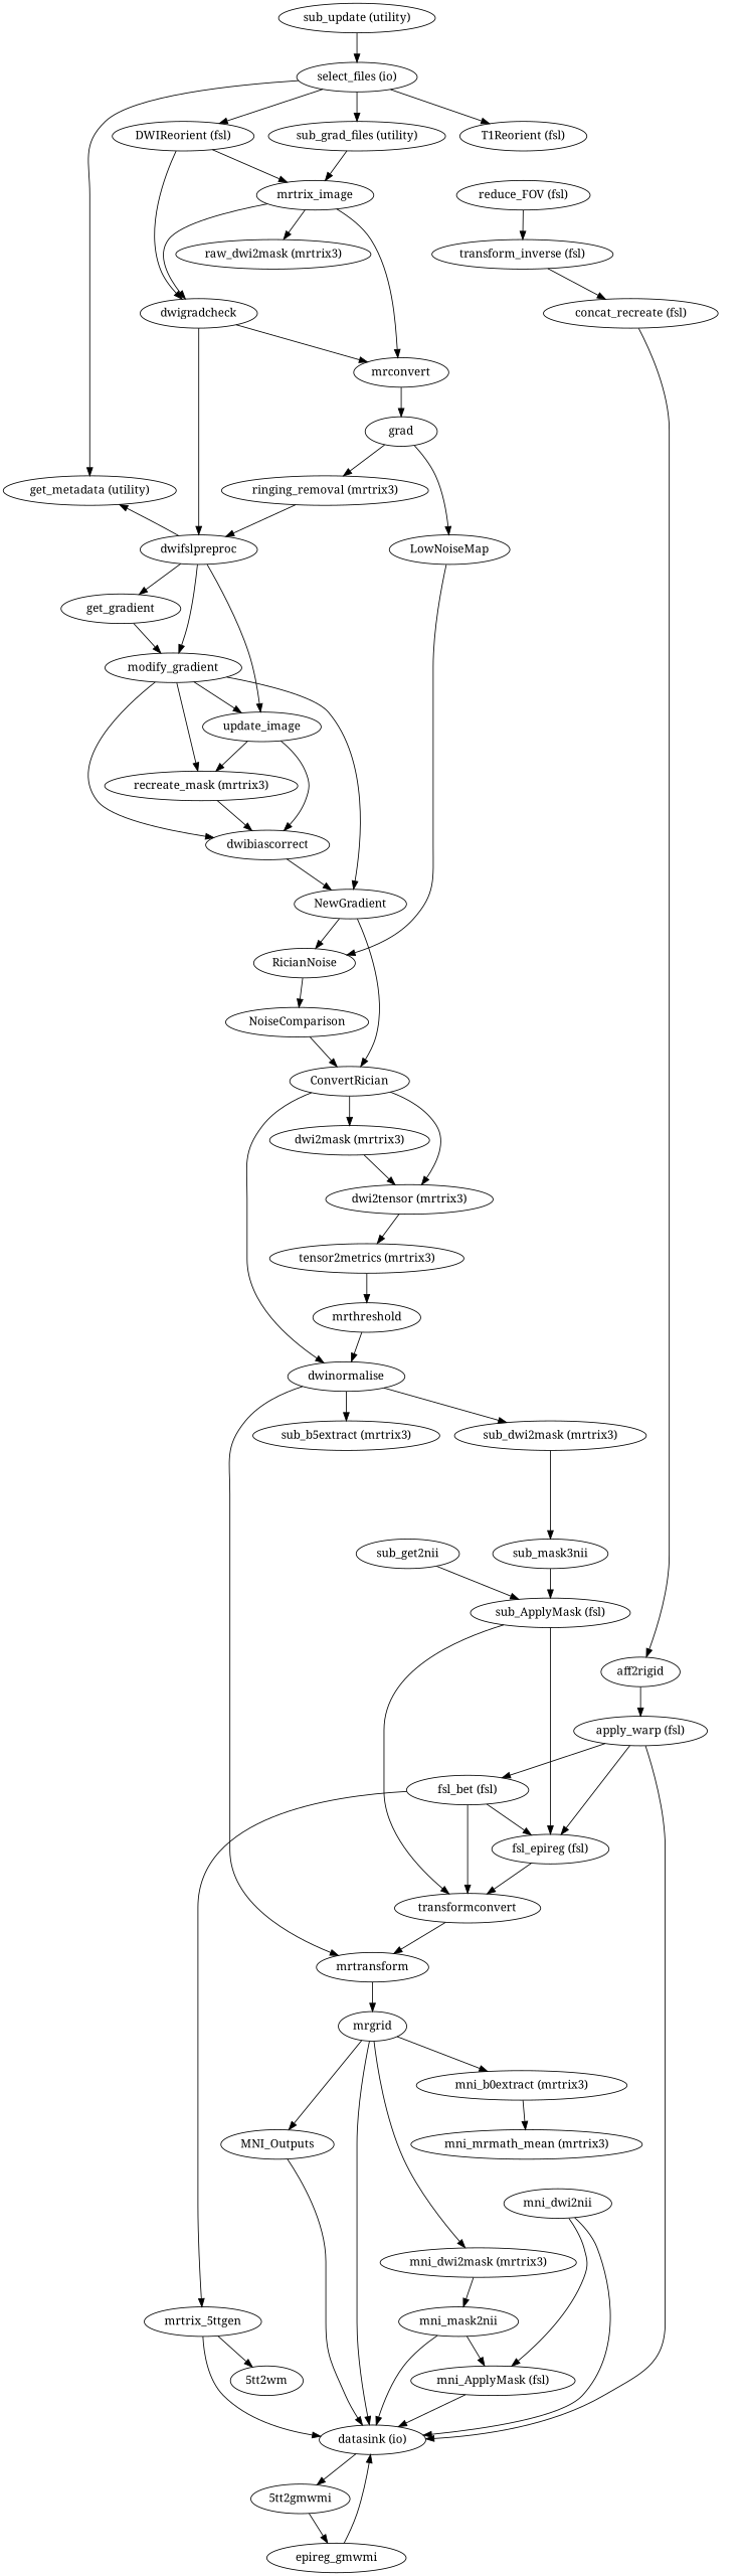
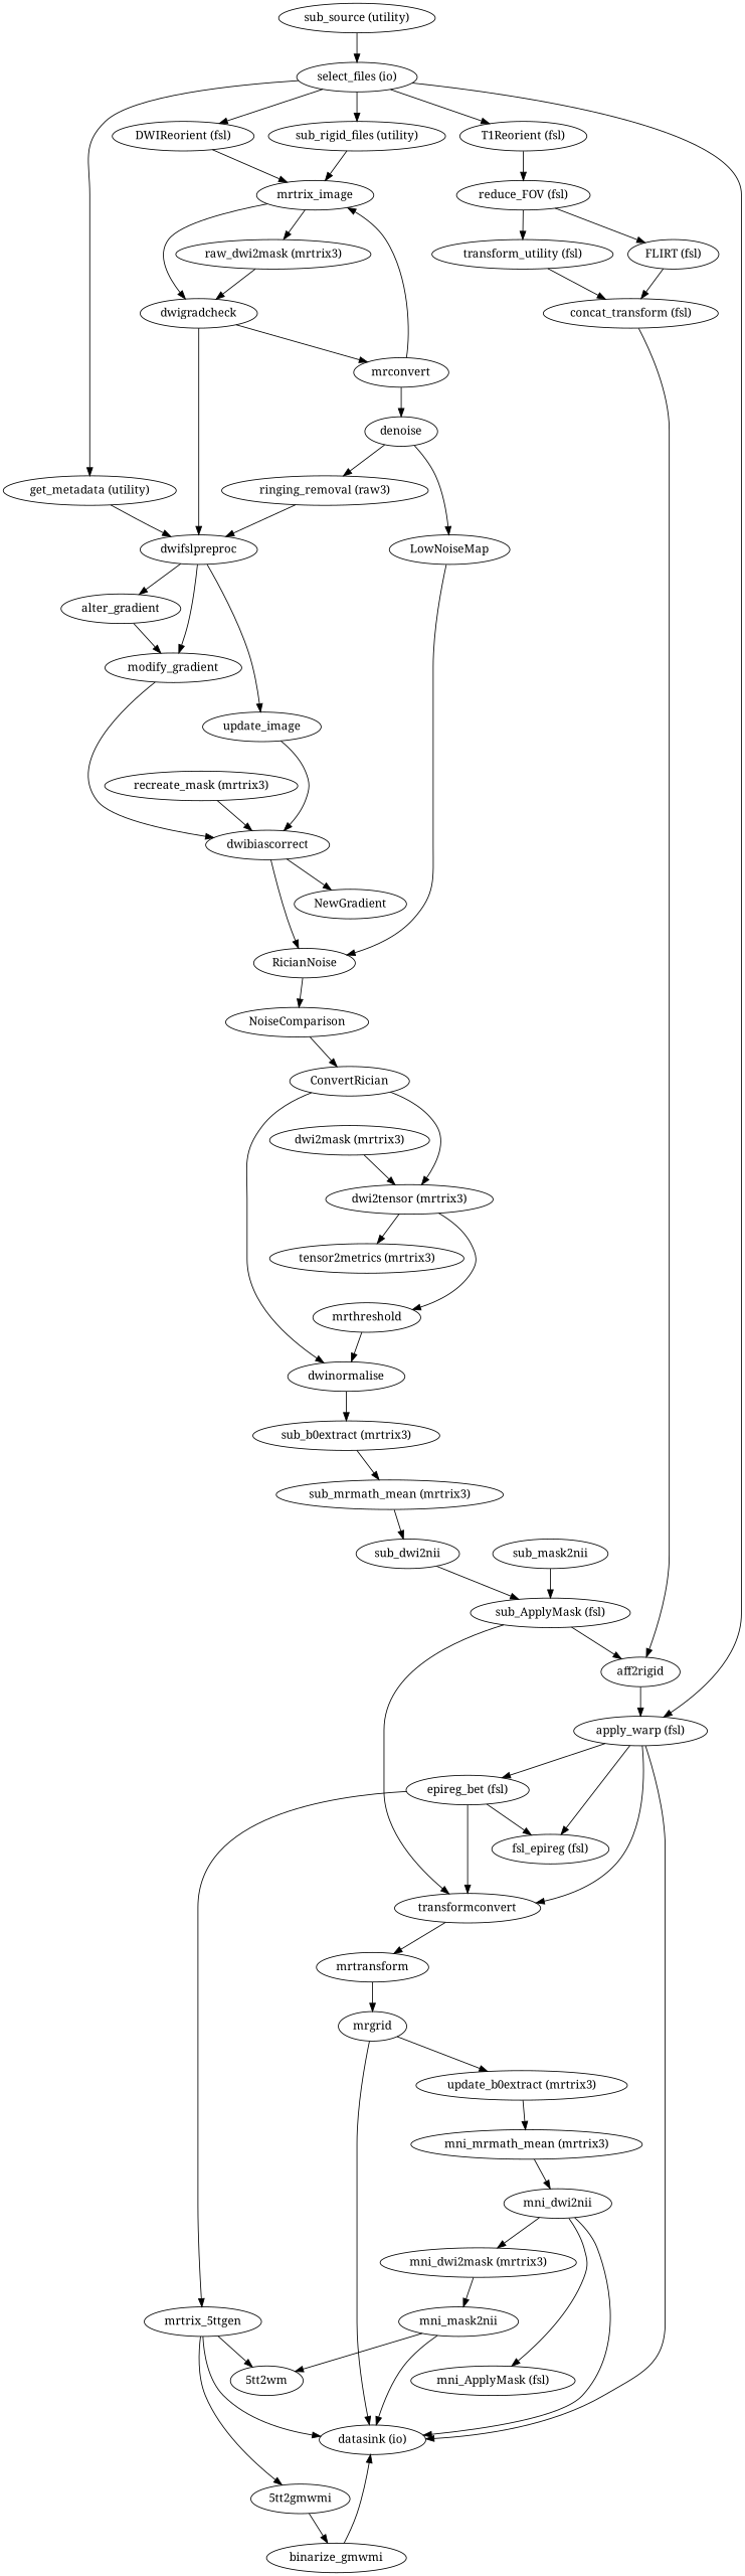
  strict digraph {
    fontname="Noto Serif"
    node [fontname="Noto Serif"]
    edge [fontname="Noto Serif"]
-   "sub_source (utility)" [label="sub_update (utility)"]
+   "sub_source (utility)"
    "select_files (io)"
    "T1Reorient (fsl)"
    "apply_warp (fsl)"
    "get_metadata (utility)"
    "DWIReorient (fsl)"
-   "sub_grad_files (utility)"
+   "sub_grad_files (utility)" [label="sub_rigid_files (utility)"]
    "reduce_FOV (fsl)"
    "datasink (io)"
-   "fsl_bet (fsl)"
+   "fsl_bet (fsl)" [label="epireg_bet (fsl)"]
    "fsl_epireg (fsl)"
    dwifslpreproc
    mrtrix_image
-   "transform_inverse (fsl)"
+   "transform_inverse (fsl)" [label="transform_utility (fsl)"]
+   "FLIRT (fsl)"
    mrtrix_5ttgen
    transformconvert
-   alter_gradient [label=get_gradient]
+   alter_gradient
    modify_gradient
    update_image
    "raw_dwi2mask (mrtrix3)"
    dwigradcheck
    mrconvert
-   "concat_transform (fsl)" [label="concat_recreate (fsl)"]
+   "concat_transform (fsl)"
    aff2rigid
    "5tt2wm"
    "5tt2gmwmi"
    mrtransform
-   binarize_gmwmi [label=epireg_gmwmi]
+   binarize_gmwmi
    mrgrid
    "sub_ApplyMask (fsl)"
-   "mni_b0extract (mrtrix3)"
+   "mni_b0extract (mrtrix3)" [label="update_b0extract (mrtrix3)"]
    "mni_dwi2mask (mrtrix3)"
-   MNI_Outputs
    "mni_mrmath_mean (mrtrix3)"
    mni_mask2nii
    dwinormalise
-   "sub_b0extract (mrtrix3)" [label="sub_b5extract (mrtrix3)"]
-   "sub_dwi2mask (mrtrix3)"
-   sub_mask2nii [label=sub_mask3nii]
-   sub_dwi2nii [label=sub_get2nii]
+   "sub_b0extract (mrtrix3)"
+   "sub_mrmath_mean (mrtrix3)"
+   sub_mask2nii
+   sub_dwi2nii
    "recreate_mask (mrtrix3)"
    dwibiascorrect
    NewGradient
    RicianNoise
    ConvertRician
-   denoise [label=grad]
-   "ringing_removal (mrtrix3)"
+   denoise
+   "ringing_removal (mrtrix3)" [label="ringing_removal (raw3)"]
    LowNoiseMap
    NoiseComparison
    "dwi2mask (mrtrix3)"
    "dwi2tensor (mrtrix3)"
    "tensor2metrics (mrtrix3)"
    mrthreshold
    mni_dwi2nii
    "mni_ApplyMask (fsl)"
    "sub_source (utility)" -> "select_files (io)"
    "select_files (io)" -> "T1Reorient (fsl)"
+   "select_files (io)" -> "apply_warp (fsl)"
    "select_files (io)" -> "get_metadata (utility)"
    "select_files (io)" -> "DWIReorient (fsl)"
    "select_files (io)" -> "sub_grad_files (utility)"
+   "T1Reorient (fsl)" -> "reduce_FOV (fsl)"
    "apply_warp (fsl)" -> "datasink (io)"
    "apply_warp (fsl)" -> "fsl_bet (fsl)"
    "apply_warp (fsl)" -> "fsl_epireg (fsl)"
-   dwifslpreproc -> "get_metadata (utility)"
+   "get_metadata (utility)" -> dwifslpreproc
    "DWIReorient (fsl)" -> mrtrix_image
    "sub_grad_files (utility)" -> mrtrix_image
    "reduce_FOV (fsl)" -> "transform_inverse (fsl)"
+   "reduce_FOV (fsl)" -> "FLIRT (fsl)"
    "fsl_bet (fsl)" -> "fsl_epireg (fsl)"
    "fsl_bet (fsl)" -> mrtrix_5ttgen
    "fsl_bet (fsl)" -> transformconvert
-   "fsl_epireg (fsl)" -> transformconvert
+   "apply_warp (fsl)" -> transformconvert
    dwifslpreproc -> alter_gradient
    dwifslpreproc -> modify_gradient
    dwifslpreproc -> update_image
    mrtrix_image -> "raw_dwi2mask (mrtrix3)"
    mrtrix_image -> dwigradcheck
-   mrtrix_image -> mrconvert
+   mrconvert -> mrtrix_image
    "transform_inverse (fsl)" -> "concat_transform (fsl)"
+   "FLIRT (fsl)" -> "concat_transform (fsl)"
    mrtrix_5ttgen -> "datasink (io)"
    mrtrix_5ttgen -> "5tt2wm"
-   "datasink (io)" -> "5tt2gmwmi"
+   mrtrix_5ttgen -> "5tt2gmwmi"
    transformconvert -> mrtransform
    alter_gradient -> modify_gradient
-   modify_gradient -> update_image
-   modify_gradient -> "recreate_mask (mrtrix3)"
    modify_gradient -> dwibiascorrect
-   modify_gradient -> NewGradient
-   update_image -> "recreate_mask (mrtrix3)"
    update_image -> dwibiascorrect
-   "DWIReorient (fsl)" -> dwigradcheck
+   "raw_dwi2mask (mrtrix3)" -> dwigradcheck
    dwigradcheck -> dwifslpreproc
    dwigradcheck -> mrconvert
    mrconvert -> denoise
    "concat_transform (fsl)" -> aff2rigid
    aff2rigid -> "apply_warp (fsl)"
    "5tt2gmwmi" -> binarize_gmwmi
    mrtransform -> mrgrid
    binarize_gmwmi -> "datasink (io)"
    mrgrid -> "datasink (io)"
    mrgrid -> "mni_b0extract (mrtrix3)"
-   mrgrid -> "mni_dwi2mask (mrtrix3)"
-   mrgrid -> MNI_Outputs
-   "sub_ApplyMask (fsl)" -> "fsl_epireg (fsl)"
+   mni_dwi2nii -> "mni_dwi2mask (mrtrix3)"
+   "sub_ApplyMask (fsl)" -> aff2rigid
    "sub_ApplyMask (fsl)" -> transformconvert
    "mni_b0extract (mrtrix3)" -> "mni_mrmath_mean (mrtrix3)"
    "mni_dwi2mask (mrtrix3)" -> mni_mask2nii
-   MNI_Outputs -> "datasink (io)"
+   "mni_mrmath_mean (mrtrix3)" -> mni_dwi2nii
    mni_mask2nii -> "datasink (io)"
-   mni_mask2nii -> "mni_ApplyMask (fsl)"
-   dwinormalise -> mrtransform
+   mni_mask2nii -> "5tt2wm"
    dwinormalise -> "sub_b0extract (mrtrix3)"
-   dwinormalise -> "sub_dwi2mask (mrtrix3)"
-   "sub_dwi2mask (mrtrix3)" -> sub_mask2nii
+   "sub_b0extract (mrtrix3)" -> "sub_mrmath_mean (mrtrix3)"
+   "sub_mrmath_mean (mrtrix3)" -> sub_dwi2nii
    sub_mask2nii -> "sub_ApplyMask (fsl)"
    sub_dwi2nii -> "sub_ApplyMask (fsl)"
    "recreate_mask (mrtrix3)" -> dwibiascorrect
    dwibiascorrect -> NewGradient
-   NewGradient -> RicianNoise
-   NewGradient -> ConvertRician
+   dwibiascorrect -> RicianNoise
    RicianNoise -> NoiseComparison
    ConvertRician -> dwinormalise
-   ConvertRician -> "dwi2mask (mrtrix3)"
    ConvertRician -> "dwi2tensor (mrtrix3)"
    denoise -> "ringing_removal (mrtrix3)"
    denoise -> LowNoiseMap
    "ringing_removal (mrtrix3)" -> dwifslpreproc
    LowNoiseMap -> RicianNoise
    NoiseComparison -> ConvertRician
    "dwi2mask (mrtrix3)" -> "dwi2tensor (mrtrix3)"
    "dwi2tensor (mrtrix3)" -> "tensor2metrics (mrtrix3)"
-   "tensor2metrics (mrtrix3)" -> mrthreshold
+   "dwi2tensor (mrtrix3)" -> mrthreshold
    mrthreshold -> dwinormalise
    mni_dwi2nii -> "datasink (io)"
    mni_dwi2nii -> "mni_ApplyMask (fsl)"
-   "mni_ApplyMask (fsl)" -> "datasink (io)"
  }
